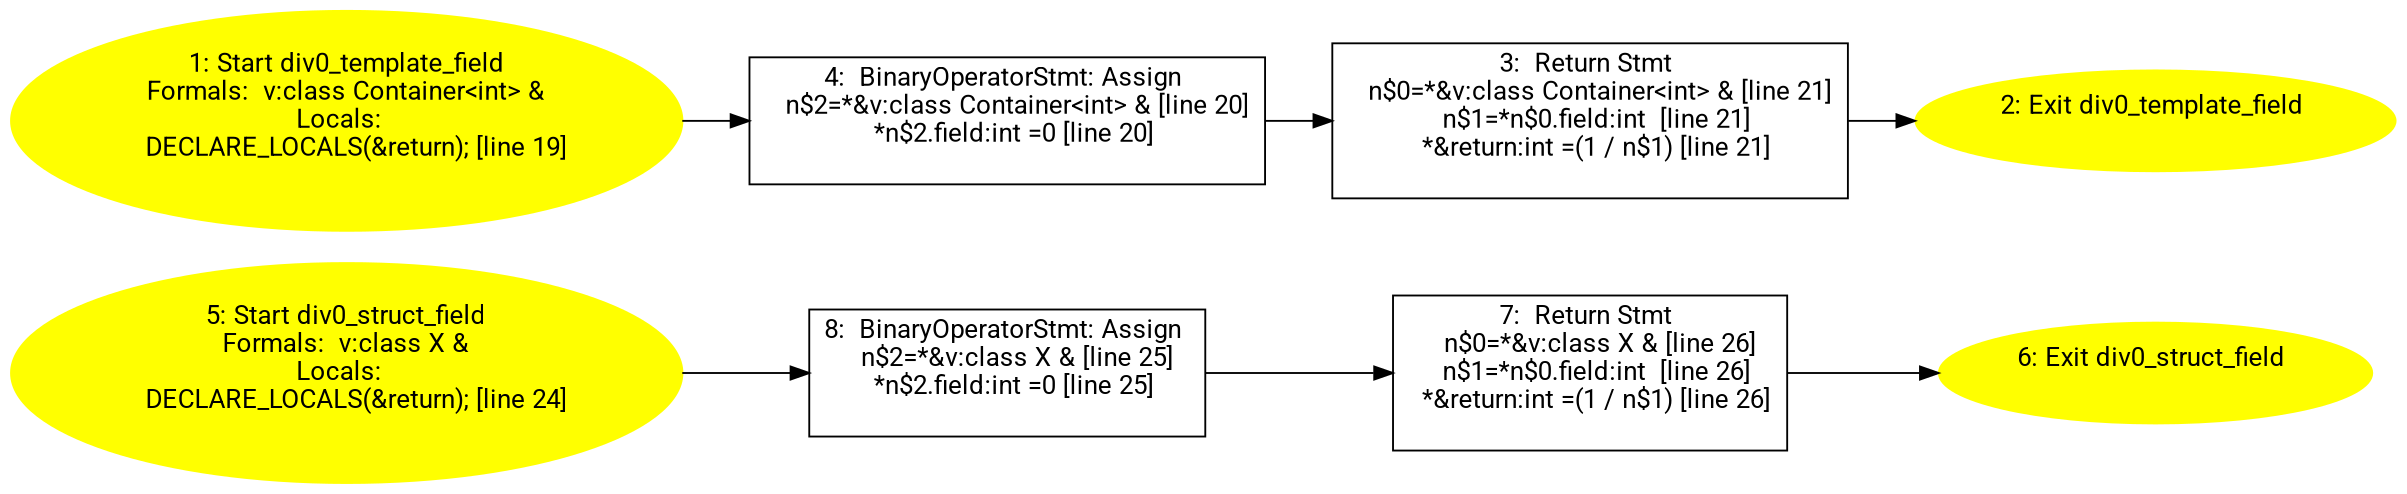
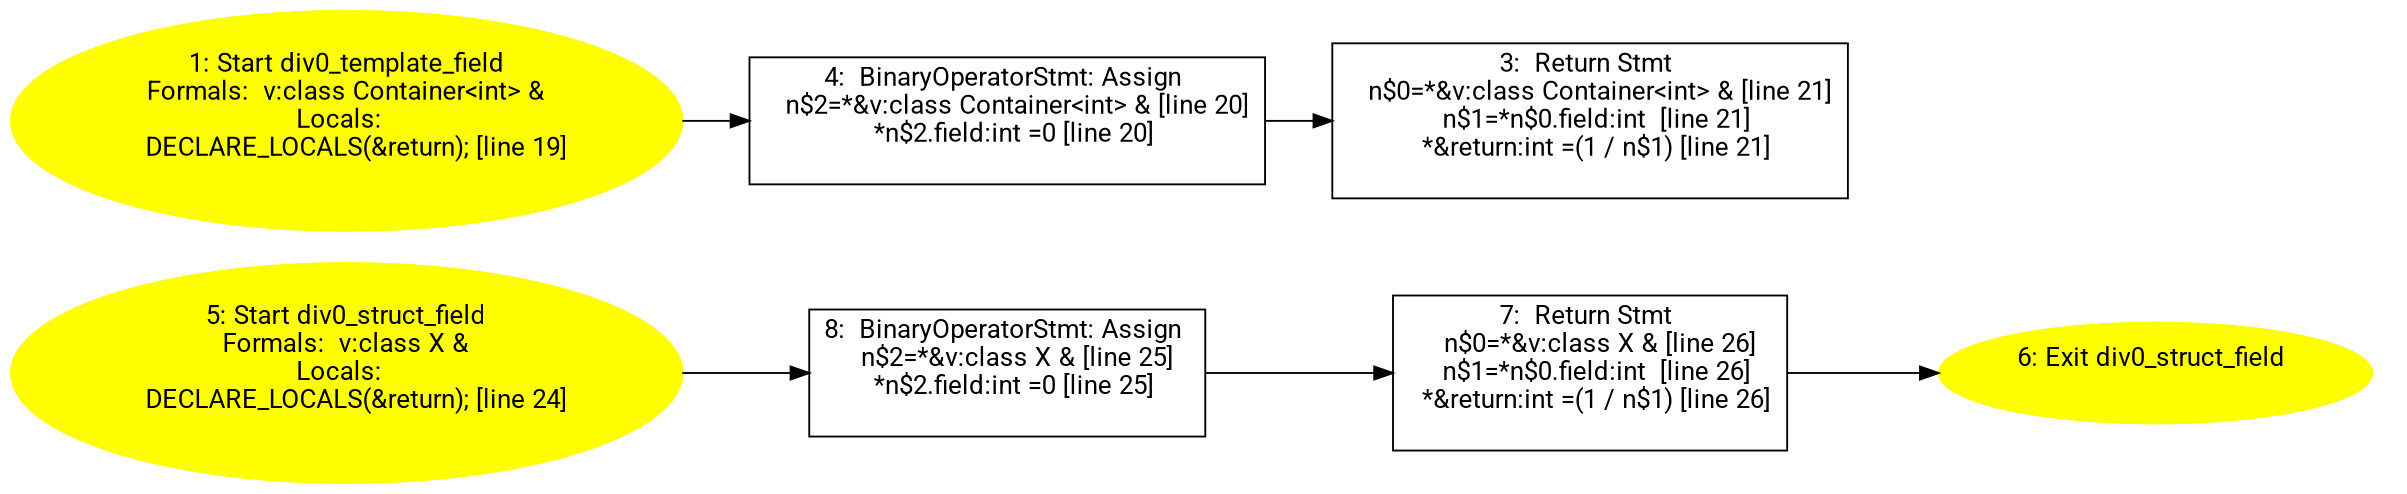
  digraph {
    rankdir=LR
    fontname=Roboto
    node [fontname=Roboto]
    edge [fontname=Roboto]
    n1 [label="8:  BinaryOperatorStmt: Assign \n   n$2=*&v:class X & [line 25]\n  *n$2.field:int =0 [line 25]\n " shape=box]
    n2 [label="7:  Return Stmt \n   n$0=*&v:class X & [line 26]\n  n$1=*n$0.field:int  [line 26]\n  *&return:int =(1 / n$1) [line 26]\n " shape=box]
    n3 [color=yellow label="6: Exit div0_struct_field \n  " style=filled]
    n4 [color=yellow label="5: Start div0_struct_field\nFormals:  v:class X &\nLocals:  \n   DECLARE_LOCALS(&return); [line 24]\n " style=filled]
    n5 [label="4:  BinaryOperatorStmt: Assign \n   n$2=*&v:class Container<int> & [line 20]\n  *n$2.field:int =0 [line 20]\n " shape=box]
    n6 [label="3:  Return Stmt \n   n$0=*&v:class Container<int> & [line 21]\n  n$1=*n$0.field:int  [line 21]\n  *&return:int =(1 / n$1) [line 21]\n " shape=box]
-   n7 [color=yellow label="2: Exit div0_template_field \n  " style=filled]
    n8 [color=yellow label="1: Start div0_template_field\nFormals:  v:class Container<int> &\nLocals:  \n   DECLARE_LOCALS(&return); [line 19]\n " style=filled]
    n1 -> n2
    n2 -> n3
    n4 -> n1
    n5 -> n6
-   n6 -> n7
    n8 -> n5
  }
